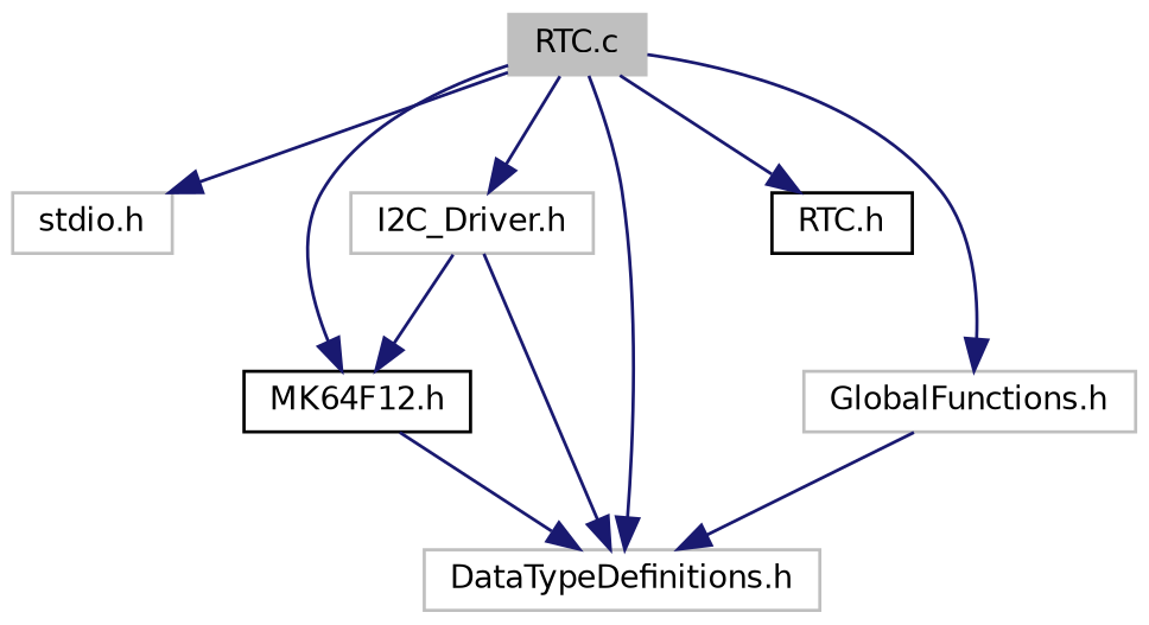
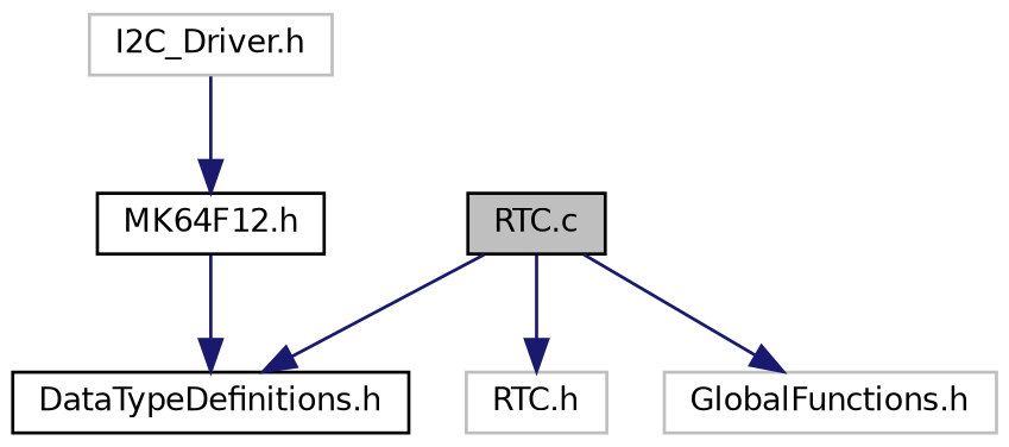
  digraph {
    node [color=black fillcolor=white fontname=Helvetica fontsize=10 shape=record style=filled]
    edge [color=midnightblue fontname=Helvetica fontsize=10 labelfontname=Helvetica labelfontsize=10 style=solid]
-   n1 [color=grey75 fillcolor=grey75 fontcolor=black height=0.2 label="RTC.c" width=0.4]
-   n2 [color=grey75 height=0.2 label="stdio.h" width=0.4]
+   n1 [fillcolor=grey75 fontcolor=black height=0.2 label="RTC.c" width=0.4]
    n3 [color=grey75 height=0.2 label="I2C_Driver.h" width=0.4]
    n4 [height=0.2 label="MK64F12.h" width=0.4]
-   n5 [color=grey75 height=0.2 label="DataTypeDefinitions.h" width=0.4]
-   n6 [height=0.2 label="RTC.h" width=0.4]
+   n5 [height=0.2 label="DataTypeDefinitions.h" width=0.4]
+   n6 [color=grey75 height=0.2 label="RTC.h" width=0.4]
    n7 [color=grey75 height=0.2 label="GlobalFunctions.h" width=0.4]
-   n1 -> n2
-   n1 -> n3
-   n1 -> n4
    n1 -> n5
    n1 -> n6
    n1 -> n7
    n3 -> n4
-   n3 -> n5
    n4 -> n5
-   n7 -> n5
  }
